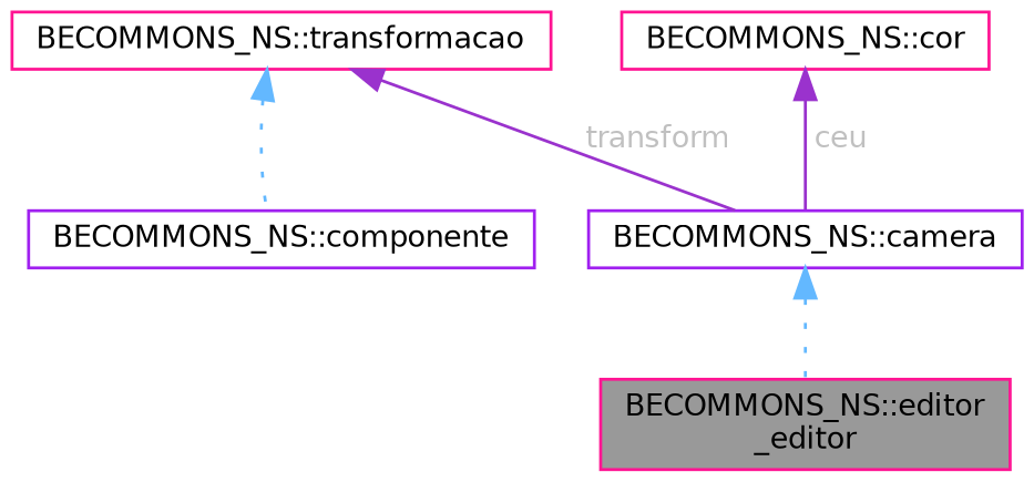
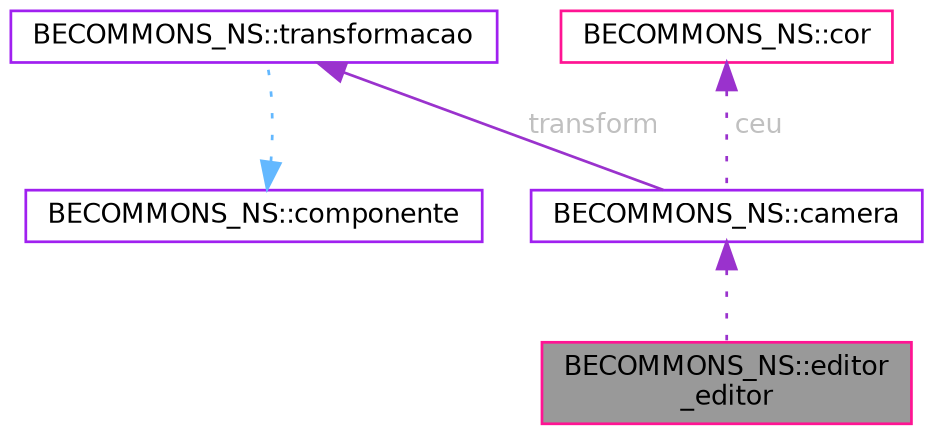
  digraph {
    node [color=purple fillcolor=white fontname=Helvetica fontsize=10 shape=box style=filled]
    edge [color=steelblue1 dir=back fontname=Helvetica fontsize=10 labelfontname=Helvetica labelfontsize=10 style=dotted]
    n1 [color=deeppink fillcolor=grey60 fontcolor=black height=0.2 label="BECOMMONS_NS::editor\l_editor" width=0.4]
    n2 [height=0.2 label="BECOMMONS_NS::camera" width=0.4]
    n3 [height=0.2 label="BECOMMONS_NS::componente" width=0.4]
-   n4 [color=deeppink height=0.2 label="BECOMMONS_NS::transformacao" width=0.4]
+   n4 [height=0.2 label="BECOMMONS_NS::transformacao" width=0.4]
    n5 [color=deeppink height=0.2 label="BECOMMONS_NS::cor" width=0.4]
-   n2 -> n1
-   n4 -> n3
+   n2 -> n1 [color=darkorchid3]
+   n3 -> n4
    n4 -> n2 [color=darkorchid3 fontcolor=grey label=" transform" style=solid]
-   n5 -> n2 [color=darkorchid3 fontcolor=grey label=" ceu" style=solid]
+   n5 -> n2 [color=darkorchid3 fontcolor=grey label=" ceu"]
  }
